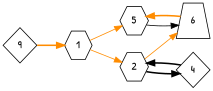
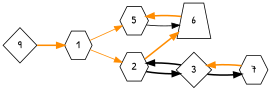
  digraph {
    fontname="Patrick Hand"
    rankdir=LR
    node [fontname="Patrick Hand" shape=hexagon]
    edge [color=darkorange fontname="Patrick Hand" style=bold]
    n1 [height=0.12 label=9 shape=diamond width=0.12]
    1 [height=0.12 width=0.12]
    5 [height=0.12 width=0.12]
    2 [height=0.12 width=0.12]
    6 [height=0.12 shape=trapezium width=0.12]
-   3 [height=0.12 shape=diamond width=0.12 label=4]
+   3 [height=0.12 shape=diamond width=0.12]
+   7 [height=0.12 width=0.12]
    n1 -> 1
    1 -> 5 [style=solid]
    1 -> 2 [style=solid]
    5 -> 6 [color=black style=solid]
-   2 -> 6 [style=solid]
+   2 -> 6
    2 -> 3 [color=black]
    6 -> 5
    3 -> 2 [color=black]
+   3 -> 7 [color=black]
+   7 -> 3
  }
